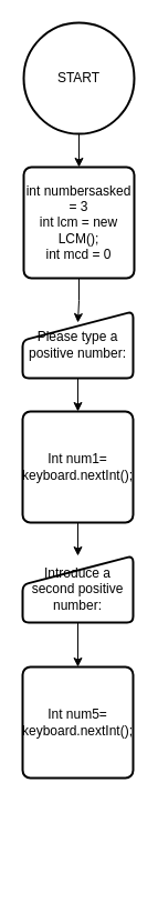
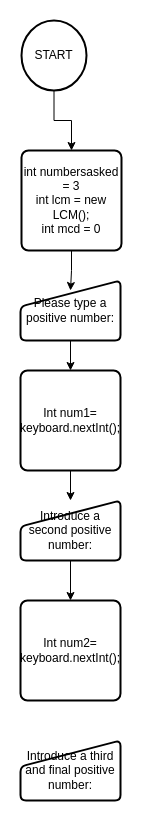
  <mxCell id="0" />
  <mxCell id="1" parent="0" />
  <mxCell id="2" style="edgeStyle=orthogonalEdgeStyle;rounded=0;orthogonalLoop=1;jettySize=auto;html=1;entryX=0.5;entryY=0;entryDx=0;entryDy=0;" edge="1" parent="1" source="3" target="5"><mxGeometry relative="1" as="geometry" /></mxCell>
- <mxCell id="3" value="START" style="strokeWidth=2;html=1;shape=mxgraph.flowchart.start_2;whiteSpace=wrap;" vertex="1" parent="1"><mxGeometry x="21" y="20" width="100" height="100" as="geometry" /></mxCell>
+ <mxCell id="3" value="START" style="strokeWidth=2;html=1;shape=mxgraph.flowchart.start_2;whiteSpace=wrap;" vertex="1" parent="1"><mxGeometry x="21" y="20" width="65" height="70" as="geometry" /></mxCell>
  <mxCell id="4" style="edgeStyle=orthogonalEdgeStyle;rounded=0;orthogonalLoop=1;jettySize=auto;html=1;entryX=0.5;entryY=0;entryDx=0;entryDy=0;" edge="1" parent="1" source="5"><mxGeometry relative="1" as="geometry"><mxPoint x="70" y="290" as="targetPoint" /></mxGeometry></mxCell>
  <mxCell id="5" value="int numbersasked = 3&lt;div&gt;int lcm = new LCM();&lt;/div&gt;&lt;div&gt;int mcd = 0&lt;/div&gt;" style="rounded=1;whiteSpace=wrap;html=1;absoluteArcSize=1;arcSize=14;strokeWidth=2;" vertex="1" parent="1"><mxGeometry x="21" y="150" width="100" height="100" as="geometry" /></mxCell>
  <mxCell id="6" style="edgeStyle=orthogonalEdgeStyle;rounded=0;orthogonalLoop=1;jettySize=auto;html=1;entryX=0.5;entryY=0;entryDx=0;entryDy=0;" edge="1" parent="1" source="7" target="9"><mxGeometry relative="1" as="geometry" /></mxCell>
  <mxCell id="7" value="Please type a positive number:" style="html=1;strokeWidth=2;shape=manualInput;whiteSpace=wrap;rounded=1;size=26;arcSize=11;" vertex="1" parent="1"><mxGeometry x="20" y="280" width="100" height="60" as="geometry" /></mxCell>
  <mxCell id="8" style="edgeStyle=orthogonalEdgeStyle;rounded=0;orthogonalLoop=1;jettySize=auto;html=1;entryX=0.5;entryY=0;entryDx=0;entryDy=0;" edge="1" parent="1" source="9" target="11"><mxGeometry relative="1" as="geometry" /></mxCell>
  <mxCell id="9" value="Int num1=&lt;div&gt;keyboard.nextInt();&lt;/div&gt;" style="rounded=1;whiteSpace=wrap;html=1;absoluteArcSize=1;arcSize=14;strokeWidth=2;" vertex="1" parent="1"><mxGeometry x="20" y="370" width="100" height="100" as="geometry" /></mxCell>
  <mxCell id="10" style="edgeStyle=orthogonalEdgeStyle;rounded=0;orthogonalLoop=1;jettySize=auto;html=1;entryX=0.5;entryY=0;entryDx=0;entryDy=0;" edge="1" parent="1" source="11" target="12"><mxGeometry relative="1" as="geometry" /></mxCell>
  <mxCell id="11" value="Introduce a second positive number:" style="html=1;strokeWidth=2;shape=manualInput;whiteSpace=wrap;rounded=1;size=26;arcSize=11;" vertex="1" parent="1"><mxGeometry x="20" y="500" width="100" height="60" as="geometry" /></mxCell>
- <mxCell id="12" value="Int num5=&lt;div&gt;keyboard.nextInt();&lt;/div&gt;" style="rounded=1;whiteSpace=wrap;html=1;absoluteArcSize=1;arcSize=14;strokeWidth=2;" vertex="1" parent="1"><mxGeometry x="20" y="600" width="100" height="100" as="geometry" /></mxCell>
+ <mxCell id="12" value="Int num2=&lt;div&gt;keyboard.nextInt();&lt;/div&gt;" style="rounded=1;whiteSpace=wrap;html=1;absoluteArcSize=1;arcSize=14;strokeWidth=2;" vertex="1" parent="1"><mxGeometry x="20" y="600" width="100" height="100" as="geometry" /></mxCell>
+ <mxCell id="13" value="Introduce a third and final positive number:" style="html=1;strokeWidth=2;shape=manualInput;whiteSpace=wrap;rounded=1;size=26;arcSize=11;" vertex="1" parent="1"><mxGeometry x="20" y="740" width="100" height="60" as="geometry" /></mxCell>
